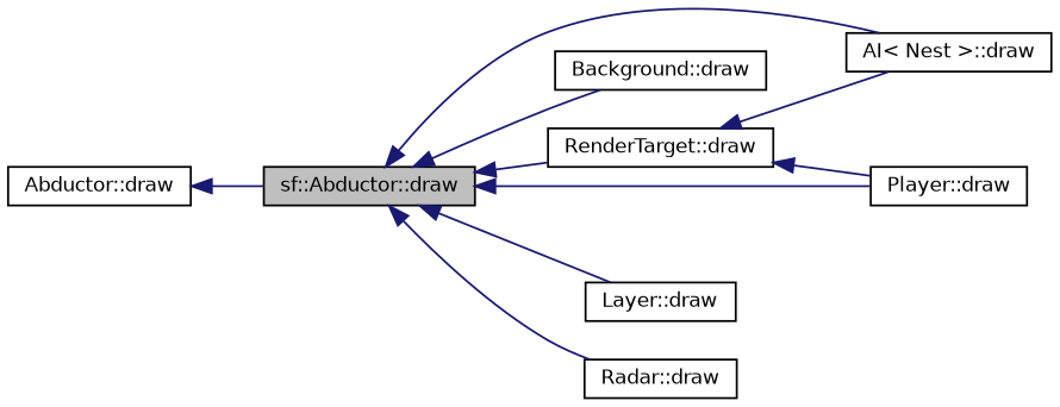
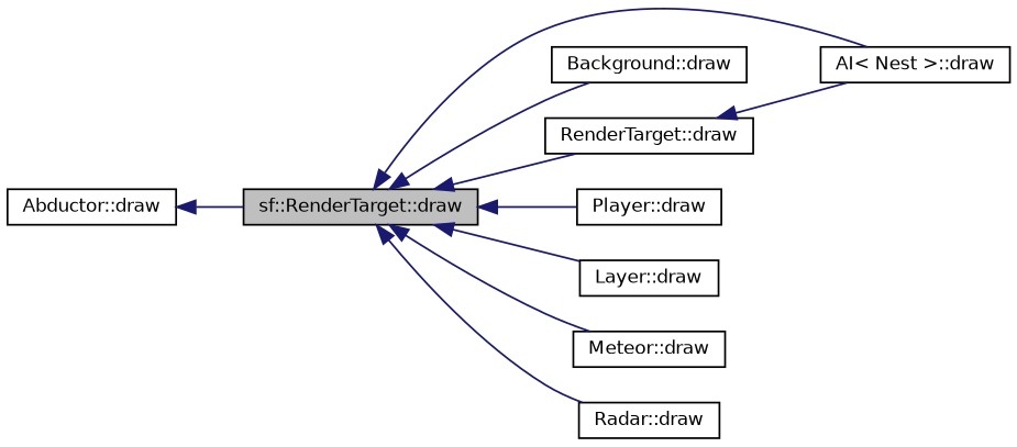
  digraph {
    rankdir=LR
    node [color=black fillcolor=white fontname=Helvetica fontsize=10 shape=record style=filled]
    edge [color=midnightblue dir=back fontname=Helvetica fontsize=10 labelfontname=Helvetica labelfontsize=10 style=solid]
-   n1 [fillcolor=grey75 fontcolor=black height=0.2 label="sf::Abductor::draw" width=0.4]
+   n1 [fillcolor=grey75 fontcolor=black height=0.2 label="sf::RenderTarget::draw" width=0.4]
    n2 [height=0.2 label="AI\< Nest \>::draw" width=0.4]
    n3 [height=0.2 label="Background::draw" width=0.4]
    n4 [height=0.2 label="RenderTarget::draw" width=0.4]
    n5 [height=0.2 label="Player::draw" width=0.4]
    n6 [height=0.2 label="Layer::draw" width=0.4]
+   n7 [height=0.2 label="Meteor::draw" width=0.4]
    n8 [height=0.2 label="Radar::draw" width=0.4]
    n9 [height=0.2 label="Abductor::draw" width=0.4]
    n1 -> n2
    n1 -> n3
    n1 -> n4
    n1 -> n5
    n1 -> n6
+   n1 -> n7
    n1 -> n8
    n4 -> n2
-   n4 -> n5
    n9 -> n1
  }
